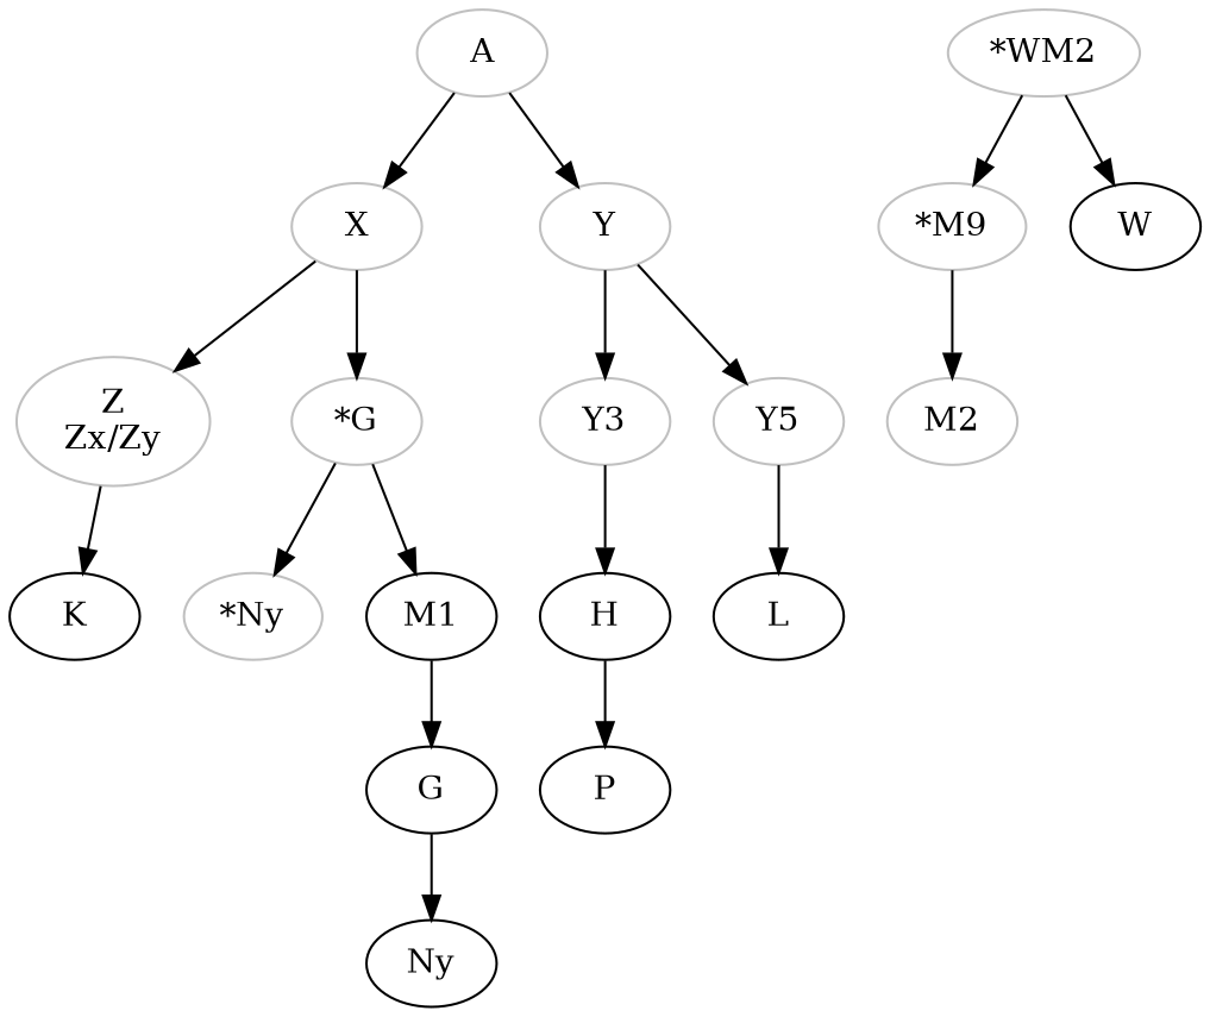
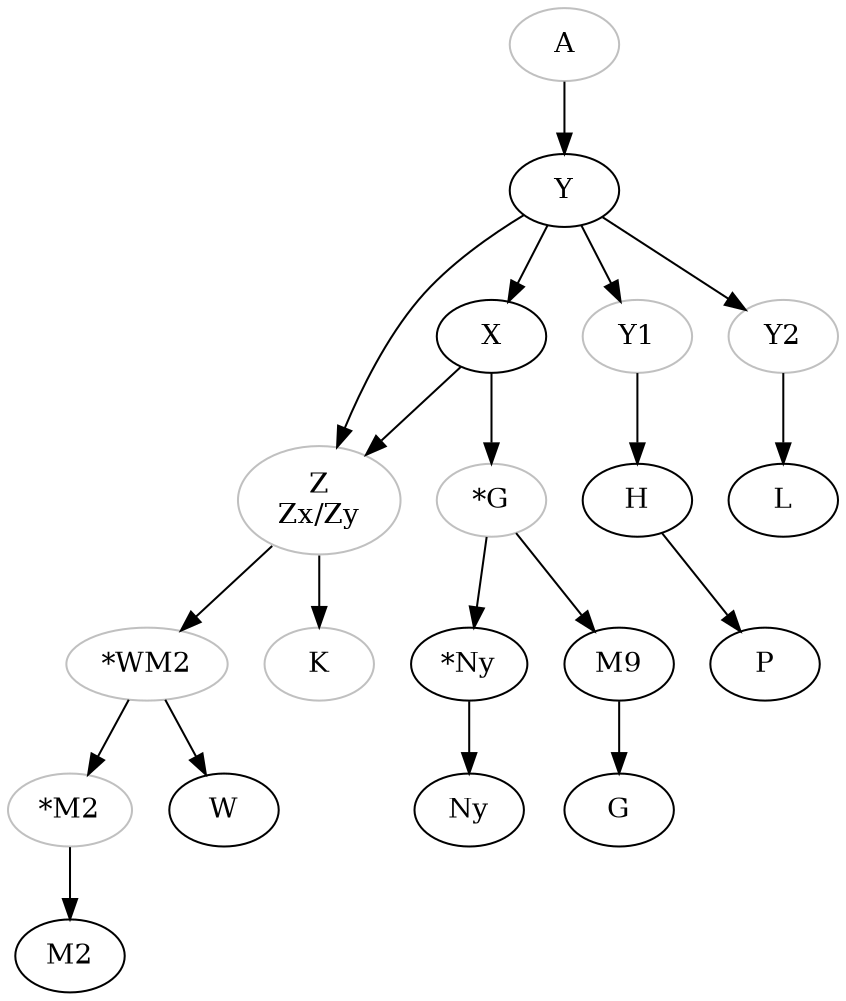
  digraph {
    node [color=grey]
    A
-   X
-   Y
+   X [color=black]
+   Y [color=black]
    n4 [label="Z\nZx/Zy"]
    n5 [label="*G"]
-   Y1 [label=Y3]
-   Y2 [label=Y5]
+   Y1
+   Y2
    n8 [label="*WM2"]
-   K [color=""]
-   n10 [label="*Ny"]
-   M1 [color=""]
+   K
+   n10 [color=black label="*Ny"]
+   M1 [label=M9 color=""]
    H [color=""]
    L [color=""]
-   n14 [label="*M9"]
+   n14 [label="*M2"]
    W [color=""]
    Ny [color=""]
    G [color=""]
-   M2
+   M2 [color=""]
    P [color=""]
-   A -> X
+   Y -> X
    A -> Y
    X -> n4
    X -> n5
+   Y -> n4
    Y -> Y1
    Y -> Y2
+   n4 -> n8
    n4 -> K
    n5 -> n10
    n5 -> M1
    Y1 -> H
    Y2 -> L
    n8 -> n14
    n8 -> W
-   G -> Ny
+   n10 -> Ny
    M1 -> G
    H -> P
    n14 -> M2
  }
